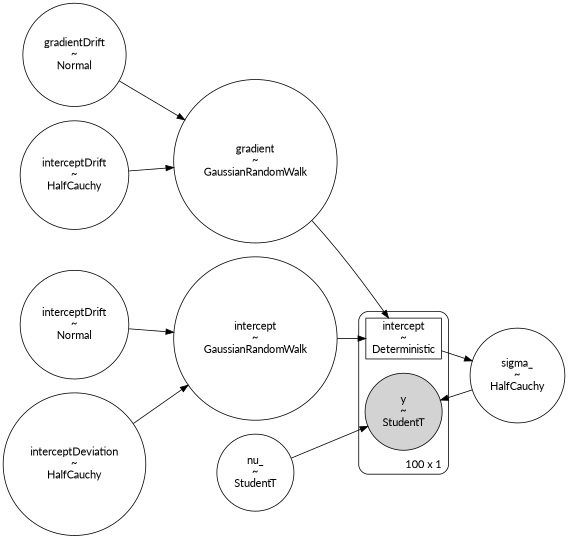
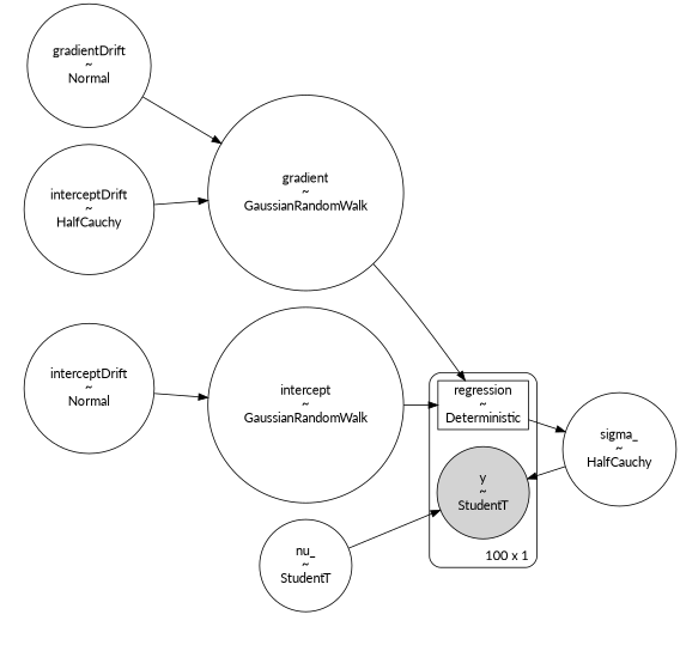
  digraph {
    fontname=Lato
    rankdir=LR
    node [fontname=Lato shape=circle]
    edge [fontname=Lato]
    n1 [label="y\n~\nStudentT" style=filled]
-   n2 [label="intercept\n~\nDeterministic" shape=box]
+   n2 [label="regression\n~\nDeterministic" shape=box]
    n3 [label="sigma_\n~\nHalfCauchy"]
    n4 [label="gradientDrift\n~\nNormal"]
    n5 [label="gradient\n~\nGaussianRandomWalk"]
    n6 [label="intercept\n~\nGaussianRandomWalk"]
    n7 [label="interceptDrift\n~\nNormal"]
    n8 [label="interceptDrift\n~\nHalfCauchy"]
    n9 [label="nu_\n~\nStudentT"]
-   n10 [label="interceptDeviation\n~\nHalfCauchy"]
    subgraph cluster_1 {
      label="100 x 1"
      labeljust=r
      labelloc=b
      style=rounded
      n1
      n2
    }
    n2 -> n3
    n3 -> n1
    n4 -> n5
    n5 -> n2
    n6 -> n2
    n7 -> n6
    n8 -> n5
    n9 -> n1
-   n10 -> n6
  }
